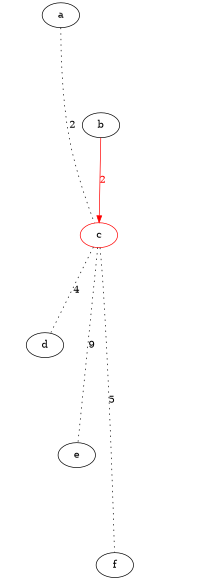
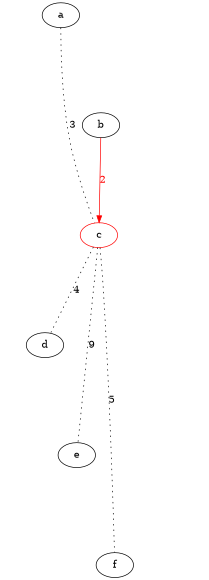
  digraph {
    ranksep=1.5
    root=c
    edge [arrowhead=none style=invis]
    a
    b
    c [color=red]
    d
    e
    f
    a -> b [label=3]
-   a -> c [label=2 style=dotted]
+   a -> c [label=3 style=dotted]
    a -> d [label=4]
    a -> e [label=2]
    b -> c [color=red fontcolor=red label=2 arrowhead="" style=""]
    b -> d [label=4]
    b -> e [label=2]
    b -> f [label=5]
    c -> d [label=4 style=dotted]
    c -> e [label=9 style=dotted]
    c -> f [label=5 style=dotted]
    d -> e [label=4]
    d -> f [label=3]
    e -> f [label=4]
    f -> a [label=2]
  }
